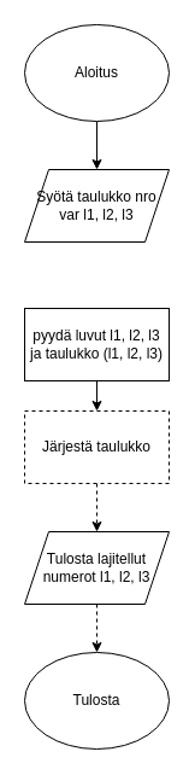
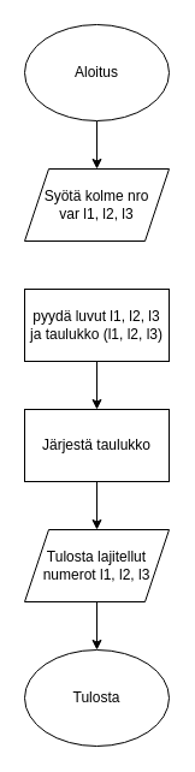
  <mxCell id="0" />
  <mxCell id="1" parent="0" />
  <mxCell id="2" style="edgeStyle=orthogonalEdgeStyle;rounded=0;orthogonalLoop=1;jettySize=auto;html=1;exitX=0.5;exitY=1;exitDx=0;exitDy=0;entryX=0.5;entryY=0;entryDx=0;entryDy=0;" edge="1" parent="1" source="3" target="4"><mxGeometry relative="1" as="geometry" /></mxCell>
  <mxCell id="3" value="Aloitus" style="ellipse;whiteSpace=wrap;html=1;" vertex="1" parent="1"><mxGeometry x="20" y="20" width="120" height="80" as="geometry" /></mxCell>
- <mxCell id="4" value="Syötä taulukko nro &lt;br&gt;var l1, l2, l3" style="shape=parallelogram;perimeter=parallelogramPerimeter;whiteSpace=wrap;html=1;fixedSize=1;" vertex="1" parent="1"><mxGeometry x="20" y="140" width="120" height="60" as="geometry" /></mxCell>
+ <mxCell id="4" value="Syötä kolme nro &lt;br&gt;var l1, l2, l3" style="shape=parallelogram;perimeter=parallelogramPerimeter;whiteSpace=wrap;html=1;fixedSize=1;" vertex="1" parent="1"><mxGeometry x="20" y="140" width="120" height="60" as="geometry" /></mxCell>
  <mxCell id="5" style="edgeStyle=orthogonalEdgeStyle;rounded=0;orthogonalLoop=1;jettySize=auto;html=1;exitX=0.5;exitY=1;exitDx=0;exitDy=0;" edge="1" parent="1" source="6" target="8"><mxGeometry relative="1" as="geometry" /></mxCell>
- <mxCell id="6" value="pyydä luvut l1, l2, l3 ja taulukko (l1, l2, l3)" style="rounded=0;whiteSpace=wrap;html=1;" vertex="1" parent="1"><mxGeometry x="20" y="255" width="120" height="60" as="geometry" /></mxCell>
- <mxCell id="7" style="edgeStyle=orthogonalEdgeStyle;rounded=0;orthogonalLoop=1;jettySize=auto;html=1;exitX=0.5;exitY=1;exitDx=0;exitDy=0;entryX=0.5;entryY=0;entryDx=0;entryDy=0;dashed=1;" edge="1" parent="1" source="8" target="10"><mxGeometry relative="1" as="geometry" /></mxCell>
- <mxCell id="8" value="Järjestä taulukko" style="rounded=0;whiteSpace=wrap;html=1;dashed=1;" vertex="1" parent="1"><mxGeometry x="20" y="340" width="120" height="60" as="geometry" /></mxCell>
- <mxCell id="9" style="edgeStyle=orthogonalEdgeStyle;rounded=0;orthogonalLoop=1;jettySize=auto;html=1;exitX=0.5;exitY=1;exitDx=0;exitDy=0;entryX=0.5;entryY=0;entryDx=0;entryDy=0;dashed=1;" edge="1" parent="1" source="10" target="11"><mxGeometry relative="1" as="geometry" /></mxCell>
+ <mxCell id="6" value="pyydä luvut l1, l2, l3 ja taulukko (l1, l2, l3)" style="rounded=0;whiteSpace=wrap;html=1;" vertex="1" parent="1"><mxGeometry x="20" y="240" width="120" height="60" as="geometry" /></mxCell>
+ <mxCell id="7" style="edgeStyle=orthogonalEdgeStyle;rounded=0;orthogonalLoop=1;jettySize=auto;html=1;exitX=0.5;exitY=1;exitDx=0;exitDy=0;entryX=0.5;entryY=0;entryDx=0;entryDy=0;" edge="1" parent="1" source="8" target="10"><mxGeometry relative="1" as="geometry" /></mxCell>
+ <mxCell id="8" value="Järjestä taulukko" style="rounded=0;whiteSpace=wrap;html=1;" vertex="1" parent="1"><mxGeometry x="20" y="340" width="120" height="60" as="geometry" /></mxCell>
+ <mxCell id="9" style="edgeStyle=orthogonalEdgeStyle;rounded=0;orthogonalLoop=1;jettySize=auto;html=1;exitX=0.5;exitY=1;exitDx=0;exitDy=0;entryX=0.5;entryY=0;entryDx=0;entryDy=0;" edge="1" parent="1" source="10" target="11"><mxGeometry relative="1" as="geometry" /></mxCell>
  <mxCell id="10" value="Tulosta lajitellut numerot l1, l2, l3" style="shape=parallelogram;perimeter=parallelogramPerimeter;whiteSpace=wrap;html=1;fixedSize=1;" vertex="1" parent="1"><mxGeometry x="20" y="440" width="120" height="60" as="geometry" /></mxCell>
  <mxCell id="11" value="Tulosta" style="ellipse;whiteSpace=wrap;html=1;" vertex="1" parent="1"><mxGeometry x="20" y="540" width="120" height="80" as="geometry" /></mxCell>
